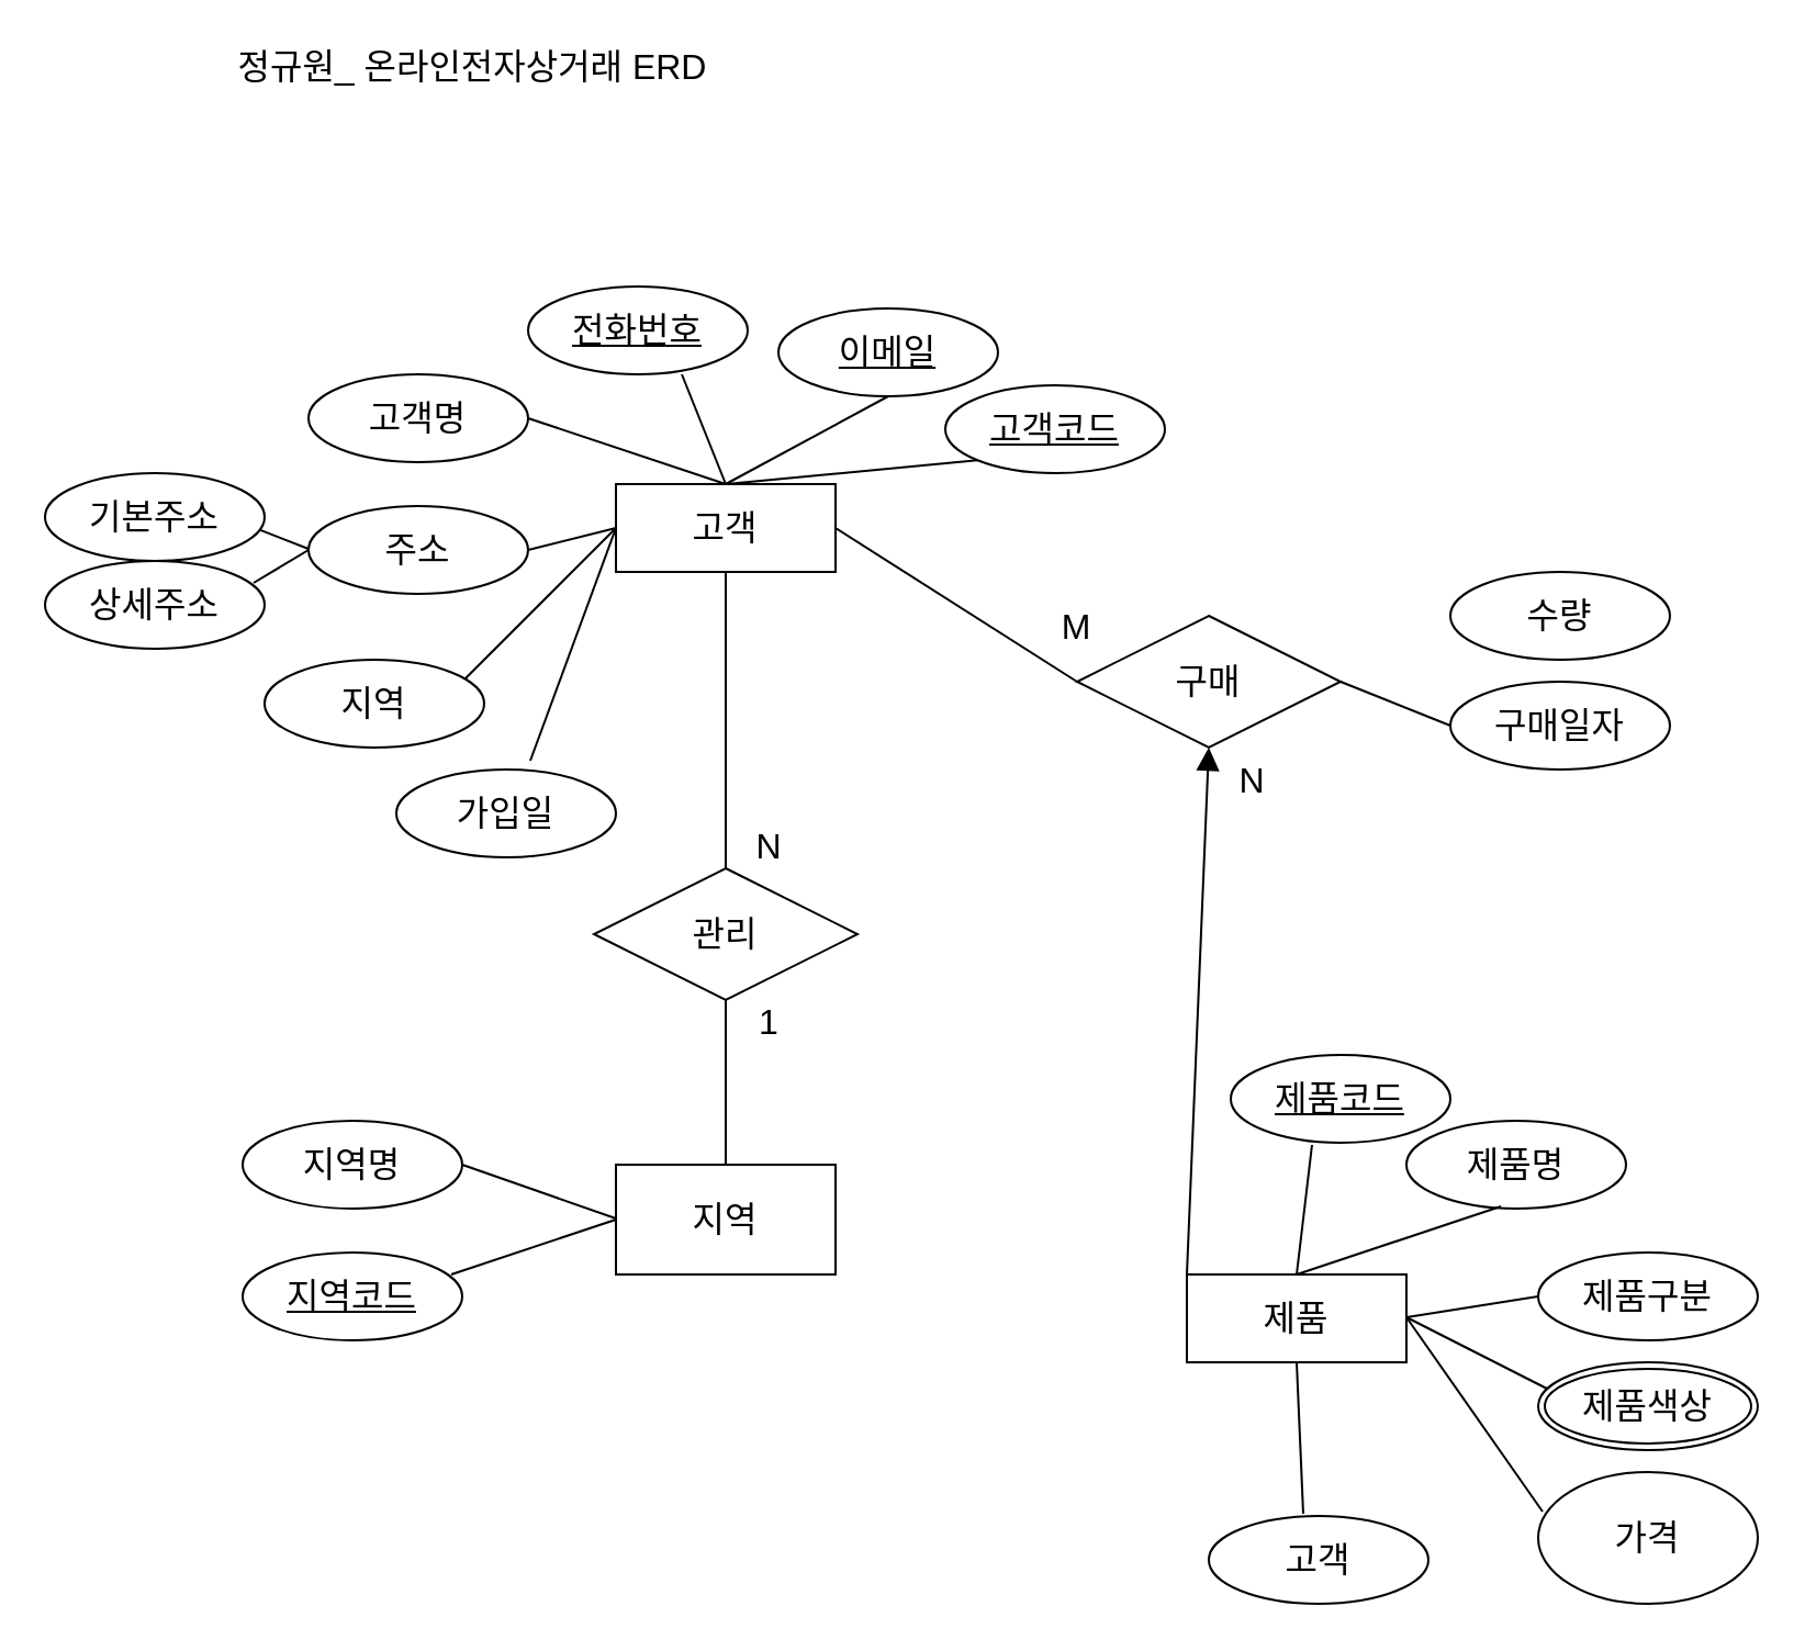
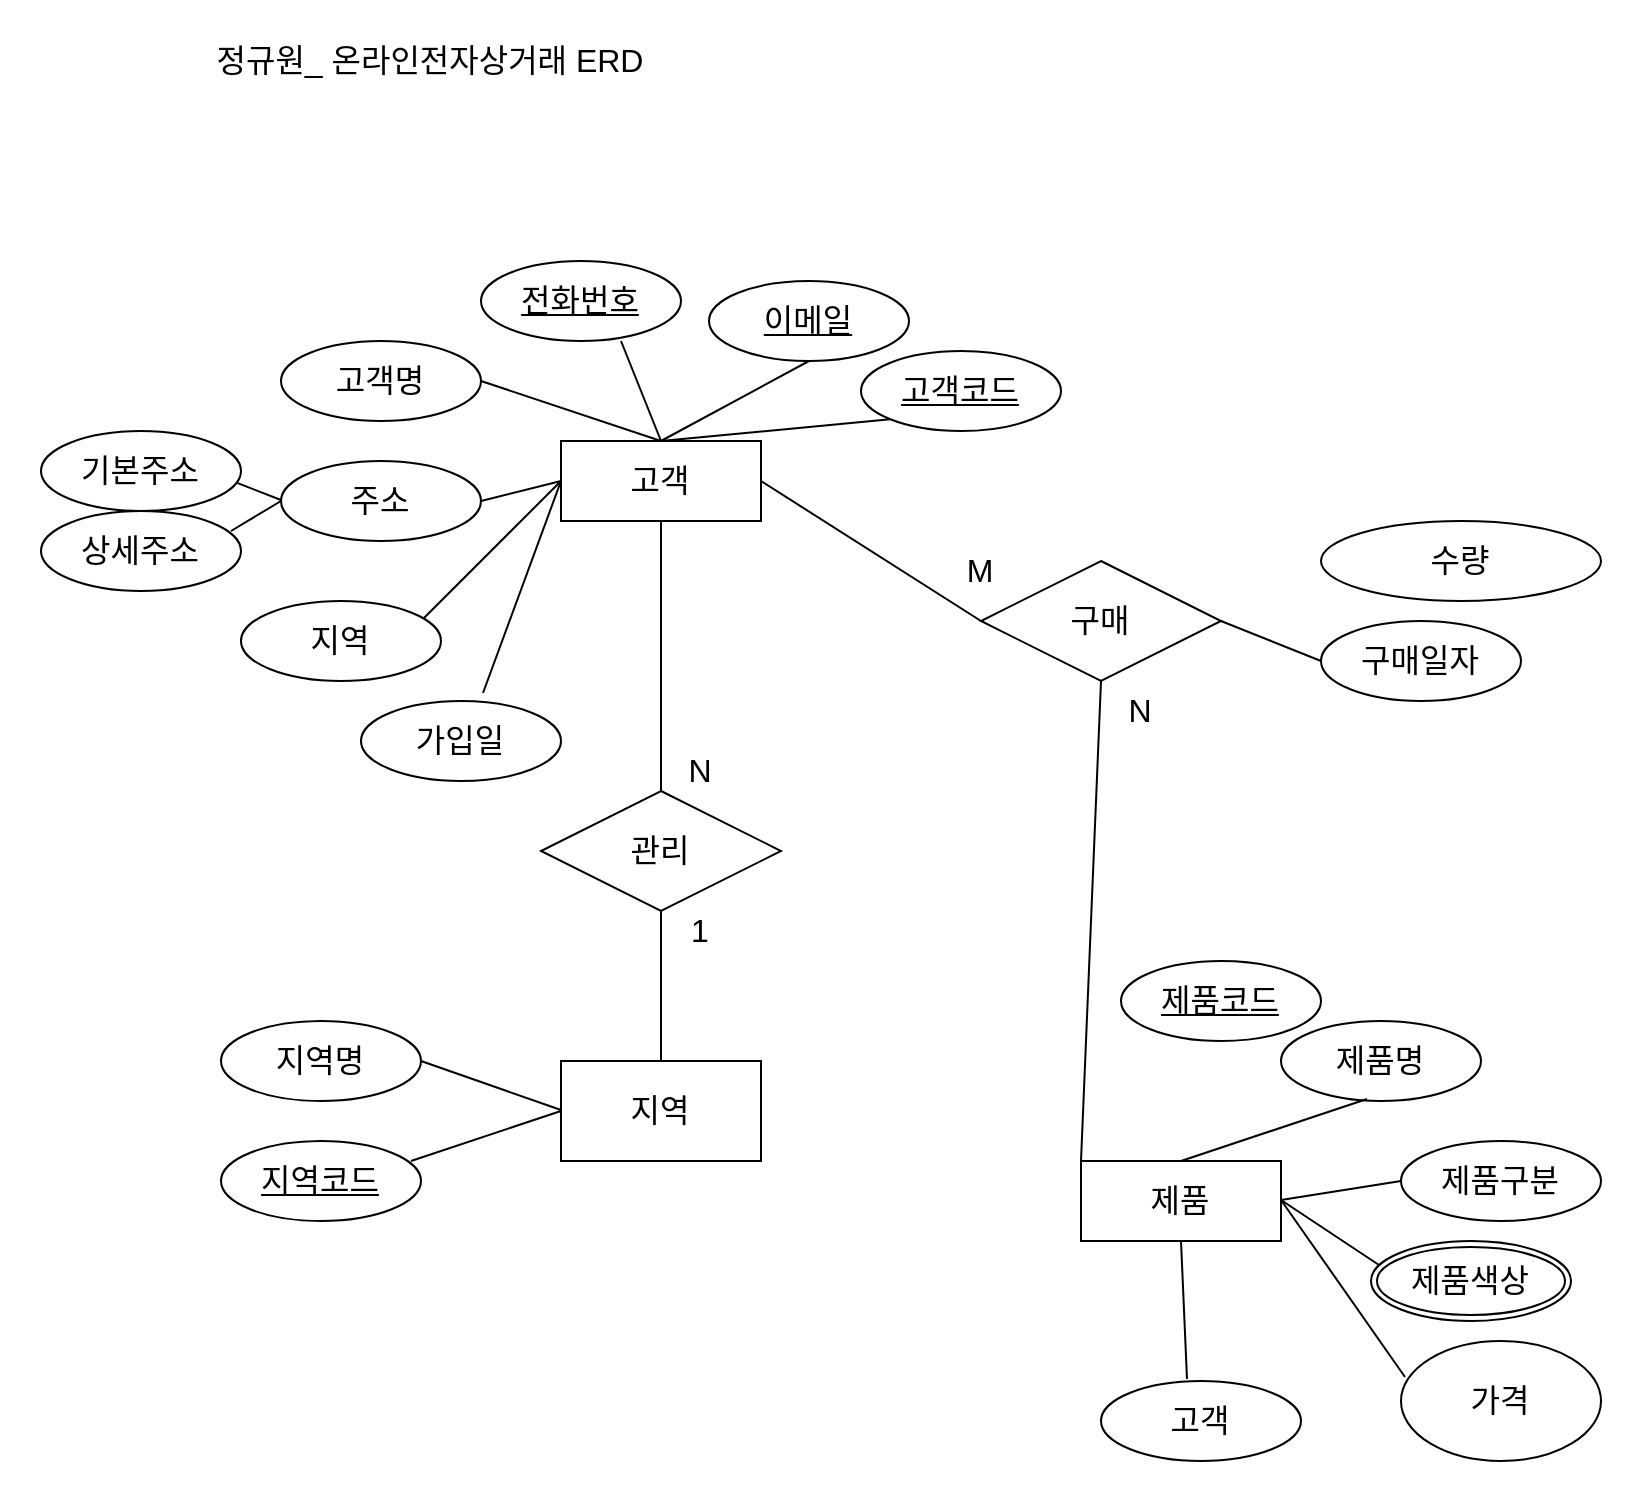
  <mxCell id="0" />
  <mxCell id="1" parent="0" />
  <mxCell id="2" value="고객" style="whiteSpace=wrap;html=1;align=center;fontSize=16;" vertex="1" parent="1"><mxGeometry x="280" y="220" width="100" height="40" as="geometry" /></mxCell>
  <mxCell id="3" value="고객명" style="ellipse;whiteSpace=wrap;html=1;align=center;fontSize=16;" vertex="1" parent="1"><mxGeometry x="140" y="170" width="100" height="40" as="geometry" /></mxCell>
  <mxCell id="4" value="전화번호" style="ellipse;whiteSpace=wrap;html=1;align=center;fontStyle=4;fontSize=16;" vertex="1" parent="1"><mxGeometry x="240" y="130" width="100" height="40" as="geometry" /></mxCell>
  <mxCell id="5" value="이메일" style="ellipse;whiteSpace=wrap;html=1;align=center;fontStyle=4;fontSize=16;" vertex="1" parent="1"><mxGeometry x="354" y="140" width="100" height="40" as="geometry" /></mxCell>
  <mxCell id="6" value="고객코드" style="ellipse;whiteSpace=wrap;html=1;align=center;fontStyle=4;fontSize=16;" vertex="1" parent="1"><mxGeometry x="430" y="175" width="100" height="40" as="geometry" /></mxCell>
  <mxCell id="7" value="" style="endArrow=none;html=1;rounded=0;fontSize=12;startSize=8;endSize=8;curved=1;exitX=1;exitY=0.5;exitDx=0;exitDy=0;entryX=0.5;entryY=0;entryDx=0;entryDy=0;" edge="1" parent="1" source="3" target="2"><mxGeometry relative="1" as="geometry"><mxPoint x="250" y="240" as="sourcePoint" /><mxPoint x="410" y="240" as="targetPoint" /></mxGeometry></mxCell>
  <mxCell id="8" value="" style="endArrow=none;html=1;rounded=0;fontSize=12;startSize=8;endSize=8;curved=1;entryX=0.5;entryY=0;entryDx=0;entryDy=0;exitX=0.7;exitY=1;exitDx=0;exitDy=0;exitPerimeter=0;" edge="1" parent="1" source="4" target="2"><mxGeometry relative="1" as="geometry"><mxPoint x="250" y="240" as="sourcePoint" /><mxPoint x="410" y="240" as="targetPoint" /></mxGeometry></mxCell>
  <mxCell id="9" value="" style="endArrow=none;html=1;rounded=0;fontSize=12;startSize=8;endSize=8;curved=1;entryX=0.5;entryY=1;entryDx=0;entryDy=0;exitX=0.5;exitY=0;exitDx=0;exitDy=0;" edge="1" parent="1" source="2" target="5"><mxGeometry relative="1" as="geometry"><mxPoint x="250" y="240" as="sourcePoint" /><mxPoint x="410" y="240" as="targetPoint" /></mxGeometry></mxCell>
  <mxCell id="10" value="" style="endArrow=none;html=1;rounded=0;fontSize=12;startSize=8;endSize=8;curved=1;entryX=0;entryY=1;entryDx=0;entryDy=0;exitX=0.5;exitY=0;exitDx=0;exitDy=0;" edge="1" parent="1" source="2" target="6"><mxGeometry relative="1" as="geometry"><mxPoint x="250" y="240" as="sourcePoint" /><mxPoint x="430" y="200" as="targetPoint" /></mxGeometry></mxCell>
  <mxCell id="11" value="주소" style="ellipse;whiteSpace=wrap;html=1;align=center;fontSize=16;" vertex="1" parent="1"><mxGeometry x="140" y="230" width="100" height="40" as="geometry" /></mxCell>
  <mxCell id="12" value="" style="endArrow=none;html=1;rounded=0;fontSize=12;startSize=8;endSize=8;curved=1;exitX=1;exitY=0.5;exitDx=0;exitDy=0;entryX=0;entryY=0.5;entryDx=0;entryDy=0;" edge="1" parent="1" source="11" target="2"><mxGeometry relative="1" as="geometry"><mxPoint x="250" y="240" as="sourcePoint" /><mxPoint x="410" y="240" as="targetPoint" /></mxGeometry></mxCell>
  <mxCell id="13" value="" style="endArrow=none;html=1;rounded=0;fontSize=12;startSize=8;endSize=8;curved=1;entryX=0;entryY=0.5;entryDx=0;entryDy=0;" edge="1" parent="1" target="2"><mxGeometry relative="1" as="geometry"><mxPoint x="210" y="310" as="sourcePoint" /><mxPoint x="410" y="240" as="targetPoint" /></mxGeometry></mxCell>
  <mxCell id="14" value="지역" style="ellipse;whiteSpace=wrap;html=1;align=center;fontSize=16;" vertex="1" parent="1"><mxGeometry x="120" y="300" width="100" height="40" as="geometry" /></mxCell>
  <mxCell id="15" value="" style="endArrow=none;html=1;rounded=0;fontSize=12;startSize=8;endSize=8;curved=1;entryX=0;entryY=0.5;entryDx=0;entryDy=0;exitX=0.61;exitY=-0.1;exitDx=0;exitDy=0;exitPerimeter=0;" edge="1" parent="1" source="16" target="2"><mxGeometry relative="1" as="geometry"><mxPoint x="230" y="350" as="sourcePoint" /><mxPoint x="410" y="240" as="targetPoint" /></mxGeometry></mxCell>
  <mxCell id="16" value="가입일" style="ellipse;whiteSpace=wrap;html=1;align=center;fontSize=16;" vertex="1" parent="1"><mxGeometry x="180" y="350" width="100" height="40" as="geometry" /></mxCell>
  <mxCell id="17" value="지역" style="whiteSpace=wrap;html=1;align=center;fontSize=16;" vertex="1" parent="1"><mxGeometry x="280" y="530" width="100" height="50" as="geometry" /></mxCell>
  <mxCell id="18" value="제품" style="whiteSpace=wrap;html=1;align=center;fontSize=16;" vertex="1" parent="1"><mxGeometry x="540" y="580" width="100" height="40" as="geometry" /></mxCell>
  <mxCell id="19" value="" style="endArrow=none;html=1;rounded=0;fontSize=12;startSize=8;endSize=8;curved=1;" edge="1" parent="1"><mxGeometry relative="1" as="geometry"><mxPoint x="210" y="530" as="sourcePoint" /><mxPoint x="280" y="554.5" as="targetPoint" /></mxGeometry></mxCell>
  <mxCell id="20" value="지역명" style="ellipse;whiteSpace=wrap;html=1;align=center;fontSize=16;" vertex="1" parent="1"><mxGeometry x="110" y="510" width="100" height="40" as="geometry" /></mxCell>
  <mxCell id="21" value="" style="endArrow=none;html=1;rounded=0;fontSize=12;startSize=8;endSize=8;curved=1;entryX=0;entryY=0.5;entryDx=0;entryDy=0;exitX=0.95;exitY=0.25;exitDx=0;exitDy=0;exitPerimeter=0;" edge="1" parent="1" target="17"><mxGeometry relative="1" as="geometry"><mxPoint x="205" y="580" as="sourcePoint" /><mxPoint x="260" y="600" as="targetPoint" /></mxGeometry></mxCell>
  <mxCell id="22" value="지역코드" style="ellipse;whiteSpace=wrap;html=1;align=center;fontStyle=4;fontSize=16;" vertex="1" parent="1"><mxGeometry x="110" y="570" width="100" height="40" as="geometry" /></mxCell>
  <mxCell id="23" value="제품코드" style="ellipse;whiteSpace=wrap;html=1;align=center;fontStyle=4;fontSize=16;" vertex="1" parent="1"><mxGeometry x="560" y="480" width="100" height="40" as="geometry" /></mxCell>
  <mxCell id="24" value="제품명" style="ellipse;whiteSpace=wrap;html=1;align=center;fontSize=16;" vertex="1" parent="1"><mxGeometry x="640" y="510" width="100" height="40" as="geometry" /></mxCell>
  <mxCell id="25" value="제품구분" style="ellipse;whiteSpace=wrap;html=1;align=center;fontSize=16;" vertex="1" parent="1"><mxGeometry x="700" y="570" width="100" height="40" as="geometry" /></mxCell>
- <mxCell id="26" value="제품색상" style="ellipse;shape=doubleEllipse;margin=3;whiteSpace=wrap;html=1;align=center;fontSize=16;" vertex="1" parent="1"><mxGeometry x="700" y="620" width="100" height="40" as="geometry" /></mxCell>
+ <mxCell id="26" value="제품색상" style="ellipse;shape=doubleEllipse;margin=3;whiteSpace=wrap;html=1;align=center;fontSize=16;" vertex="1" parent="1"><mxGeometry x="685" y="620" width="100" height="40" as="geometry" /></mxCell>
  <mxCell id="27" value="가격" style="ellipse;whiteSpace=wrap;html=1;align=center;fontSize=16;" vertex="1" parent="1"><mxGeometry x="700" y="670" width="100" height="60" as="geometry" /></mxCell>
  <mxCell id="28" value="고객" style="ellipse;whiteSpace=wrap;html=1;align=center;fontSize=16;" vertex="1" parent="1"><mxGeometry x="550" y="690" width="100" height="40" as="geometry" /></mxCell>
- <mxCell id="29" value="" style="endArrow=none;html=1;rounded=0;fontSize=12;startSize=8;endSize=8;curved=1;exitX=0.5;exitY=0;exitDx=0;exitDy=0;entryX=0.37;entryY=1.025;entryDx=0;entryDy=0;entryPerimeter=0;" edge="1" parent="1" source="18" target="23"><mxGeometry relative="1" as="geometry"><mxPoint x="464" y="520" as="sourcePoint" /><mxPoint x="624" y="520" as="targetPoint" /></mxGeometry></mxCell>
  <mxCell id="30" value="" style="endArrow=none;html=1;rounded=0;fontSize=12;startSize=8;endSize=8;curved=1;entryX=0.43;entryY=0.975;entryDx=0;entryDy=0;entryPerimeter=0;" edge="1" parent="1" target="24"><mxGeometry relative="1" as="geometry"><mxPoint x="590" y="580" as="sourcePoint" /><mxPoint x="780" y="560" as="targetPoint" /></mxGeometry></mxCell>
  <mxCell id="31" value="" style="endArrow=none;html=1;rounded=0;fontSize=12;startSize=8;endSize=8;curved=1;entryX=0;entryY=0.5;entryDx=0;entryDy=0;" edge="1" parent="1" target="25"><mxGeometry relative="1" as="geometry"><mxPoint x="640" y="599.5" as="sourcePoint" /><mxPoint x="800" y="599.5" as="targetPoint" /></mxGeometry></mxCell>
  <mxCell id="32" value="" style="endArrow=none;html=1;rounded=0;fontSize=12;startSize=8;endSize=8;curved=1;entryX=0.04;entryY=0.3;entryDx=0;entryDy=0;entryPerimeter=0;" edge="1" parent="1" target="26"><mxGeometry relative="1" as="geometry"><mxPoint x="640" y="599.5" as="sourcePoint" /><mxPoint x="800" y="599.5" as="targetPoint" /></mxGeometry></mxCell>
  <mxCell id="33" value="" style="endArrow=none;html=1;rounded=0;fontSize=12;startSize=8;endSize=8;curved=1;entryX=0.02;entryY=0.3;entryDx=0;entryDy=0;entryPerimeter=0;" edge="1" parent="1" target="27"><mxGeometry relative="1" as="geometry"><mxPoint x="640" y="599.5" as="sourcePoint" /><mxPoint x="800" y="599.5" as="targetPoint" /></mxGeometry></mxCell>
  <mxCell id="34" value="" style="endArrow=none;html=1;rounded=0;fontSize=12;startSize=8;endSize=8;curved=1;entryX=0.43;entryY=-0.025;entryDx=0;entryDy=0;entryPerimeter=0;exitX=0.5;exitY=1;exitDx=0;exitDy=0;" edge="1" parent="1" source="18" target="28"><mxGeometry relative="1" as="geometry"><mxPoint x="570" y="620" as="sourcePoint" /><mxPoint x="730" y="620" as="targetPoint" /></mxGeometry></mxCell>
  <mxCell id="35" value="" style="endArrow=none;html=1;rounded=0;fontSize=12;startSize=8;endSize=8;curved=1;" edge="1" parent="1"><mxGeometry relative="1" as="geometry"><mxPoint x="90" y="230" as="sourcePoint" /><mxPoint x="140" y="249.5" as="targetPoint" /></mxGeometry></mxCell>
  <mxCell id="36" value="" style="endArrow=none;html=1;rounded=0;fontSize=12;startSize=8;endSize=8;curved=1;entryX=0;entryY=0.5;entryDx=0;entryDy=0;exitX=0.95;exitY=0.25;exitDx=0;exitDy=0;exitPerimeter=0;" edge="1" parent="1" source="37" target="11"><mxGeometry relative="1" as="geometry"><mxPoint x="100" y="270" as="sourcePoint" /><mxPoint x="150" y="259.5" as="targetPoint" /></mxGeometry></mxCell>
  <mxCell id="37" value="상세주소" style="ellipse;whiteSpace=wrap;html=1;align=center;fontSize=16;" vertex="1" parent="1"><mxGeometry x="20" y="255" width="100" height="40" as="geometry" /></mxCell>
  <mxCell id="38" value="기본주소" style="ellipse;whiteSpace=wrap;html=1;align=center;fontSize=16;" vertex="1" parent="1"><mxGeometry x="20" y="215" width="100" height="40" as="geometry" /></mxCell>
  <mxCell id="39" value="관리" style="shape=rhombus;perimeter=rhombusPerimeter;whiteSpace=wrap;html=1;align=center;fontSize=16;" vertex="1" parent="1"><mxGeometry x="270" y="395" width="120" height="60" as="geometry" /></mxCell>
  <mxCell id="40" value="" style="endArrow=none;html=1;rounded=0;fontSize=12;startSize=8;endSize=8;curved=1;exitX=0.5;exitY=1;exitDx=0;exitDy=0;entryX=0.5;entryY=0;entryDx=0;entryDy=0;" edge="1" parent="1" source="2" target="39"><mxGeometry relative="1" as="geometry"><mxPoint x="380" y="310" as="sourcePoint" /><mxPoint x="410" y="420" as="targetPoint" /></mxGeometry></mxCell>
  <mxCell id="41" value="" style="endArrow=none;html=1;rounded=0;fontSize=12;startSize=8;endSize=8;curved=1;exitX=0.5;exitY=1;exitDx=0;exitDy=0;entryX=0.5;entryY=0;entryDx=0;entryDy=0;" edge="1" parent="1" source="39" target="17"><mxGeometry relative="1" as="geometry"><mxPoint x="320" y="519.5" as="sourcePoint" /><mxPoint x="340" y="540" as="targetPoint" /></mxGeometry></mxCell>
  <mxCell id="42" value="구매" style="shape=rhombus;perimeter=rhombusPerimeter;whiteSpace=wrap;html=1;align=center;fontSize=16;" vertex="1" parent="1"><mxGeometry x="490" y="280" width="120" height="60" as="geometry" /></mxCell>
  <mxCell id="43" value="" style="endArrow=none;html=1;rounded=0;fontSize=12;startSize=8;endSize=8;curved=1;entryX=0;entryY=0.5;entryDx=0;entryDy=0;exitX=1;exitY=0.5;exitDx=0;exitDy=0;" edge="1" parent="1" source="2"><mxGeometry relative="1" as="geometry"><mxPoint x="380" y="239.5" as="sourcePoint" /><mxPoint x="490" y="310" as="targetPoint" /></mxGeometry></mxCell>
- <mxCell id="44" value="수량" style="ellipse;whiteSpace=wrap;html=1;align=center;fontSize=16;" vertex="1" parent="1"><mxGeometry x="660" y="260" width="100" height="40" as="geometry" /></mxCell>
+ <mxCell id="44" value="수량" style="ellipse;whiteSpace=wrap;html=1;align=center;fontSize=16;" vertex="1" parent="1"><mxGeometry x="660" y="260" width="140" height="40" as="geometry" /></mxCell>
  <mxCell id="45" value="구매일자" style="ellipse;whiteSpace=wrap;html=1;align=center;fontSize=16;" vertex="1" parent="1"><mxGeometry x="660" y="310" width="100" height="40" as="geometry" /></mxCell>
  <mxCell id="46" value="" style="endArrow=none;html=1;rounded=0;fontSize=12;startSize=8;endSize=8;curved=1;entryX=0;entryY=0.5;entryDx=0;entryDy=0;exitX=1;exitY=0.5;exitDx=0;exitDy=0;" edge="1" parent="1" source="42" target="45"><mxGeometry relative="1" as="geometry"><mxPoint x="690" y="185" as="sourcePoint" /><mxPoint x="850" y="185" as="targetPoint" /></mxGeometry></mxCell>
- <mxCell id="47" value="" style="endArrow=block;html=1;rounded=0;fontSize=12;startSize=8;endSize=8;curved=1;entryX=0.5;entryY=1;entryDx=0;entryDy=0;exitX=0;exitY=0;exitDx=0;exitDy=0;" edge="1" parent="1" source="18" target="42"><mxGeometry relative="1" as="geometry"><mxPoint x="400" y="420" as="sourcePoint" /><mxPoint x="560" y="420" as="targetPoint" /></mxGeometry></mxCell>
+ <mxCell id="47" value="" style="endArrow=none;html=1;rounded=0;fontSize=12;startSize=8;endSize=8;curved=1;entryX=0.5;entryY=1;entryDx=0;entryDy=0;exitX=0;exitY=0;exitDx=0;exitDy=0;" edge="1" parent="1" source="18" target="42"><mxGeometry relative="1" as="geometry"><mxPoint x="400" y="420" as="sourcePoint" /><mxPoint x="560" y="420" as="targetPoint" /></mxGeometry></mxCell>
  <mxCell id="48" value="N" style="text;html=1;strokeColor=none;fillColor=none;align=center;verticalAlign=middle;whiteSpace=wrap;rounded=0;fontSize=16;" vertex="1" parent="1"><mxGeometry x="320" y="370" width="60" height="30" as="geometry" /></mxCell>
  <mxCell id="49" value="1" style="text;html=1;strokeColor=none;fillColor=none;align=center;verticalAlign=middle;whiteSpace=wrap;rounded=0;fontSize=16;" vertex="1" parent="1"><mxGeometry x="320" y="450" width="60" height="30" as="geometry" /></mxCell>
  <mxCell id="50" value="M" style="text;html=1;strokeColor=none;fillColor=none;align=center;verticalAlign=middle;whiteSpace=wrap;rounded=0;fontSize=16;" vertex="1" parent="1"><mxGeometry x="460" y="270" width="60" height="30" as="geometry" /></mxCell>
  <mxCell id="51" value="N" style="text;html=1;strokeColor=none;fillColor=none;align=center;verticalAlign=middle;whiteSpace=wrap;rounded=0;fontSize=16;" vertex="1" parent="1"><mxGeometry x="540" y="340" width="60" height="30" as="geometry" /></mxCell>
  <mxCell id="52" value="정규원_ 온라인전자상거래 ERD" style="text;html=1;strokeColor=none;fillColor=none;align=center;verticalAlign=middle;whiteSpace=wrap;rounded=0;fontSize=16;" vertex="1" parent="1"><mxGeometry x="80" y="20" width="270" height="20" as="geometry" /></mxCell>
